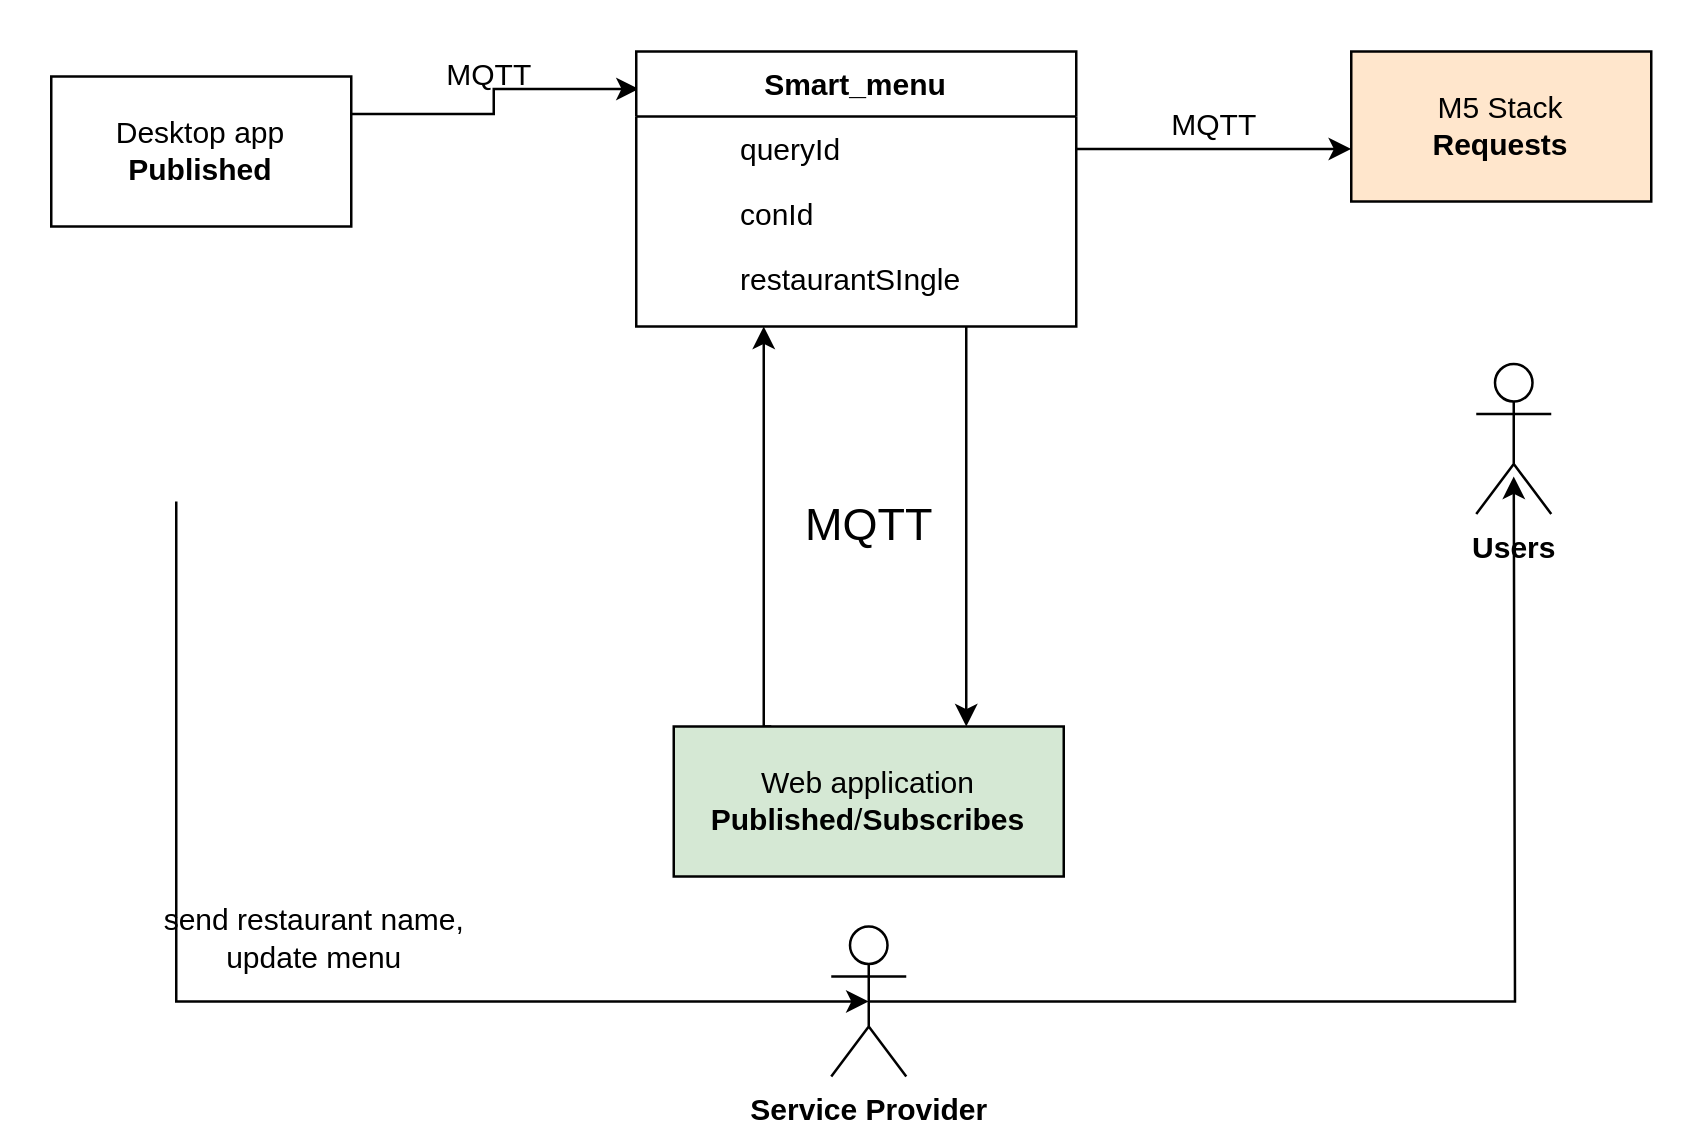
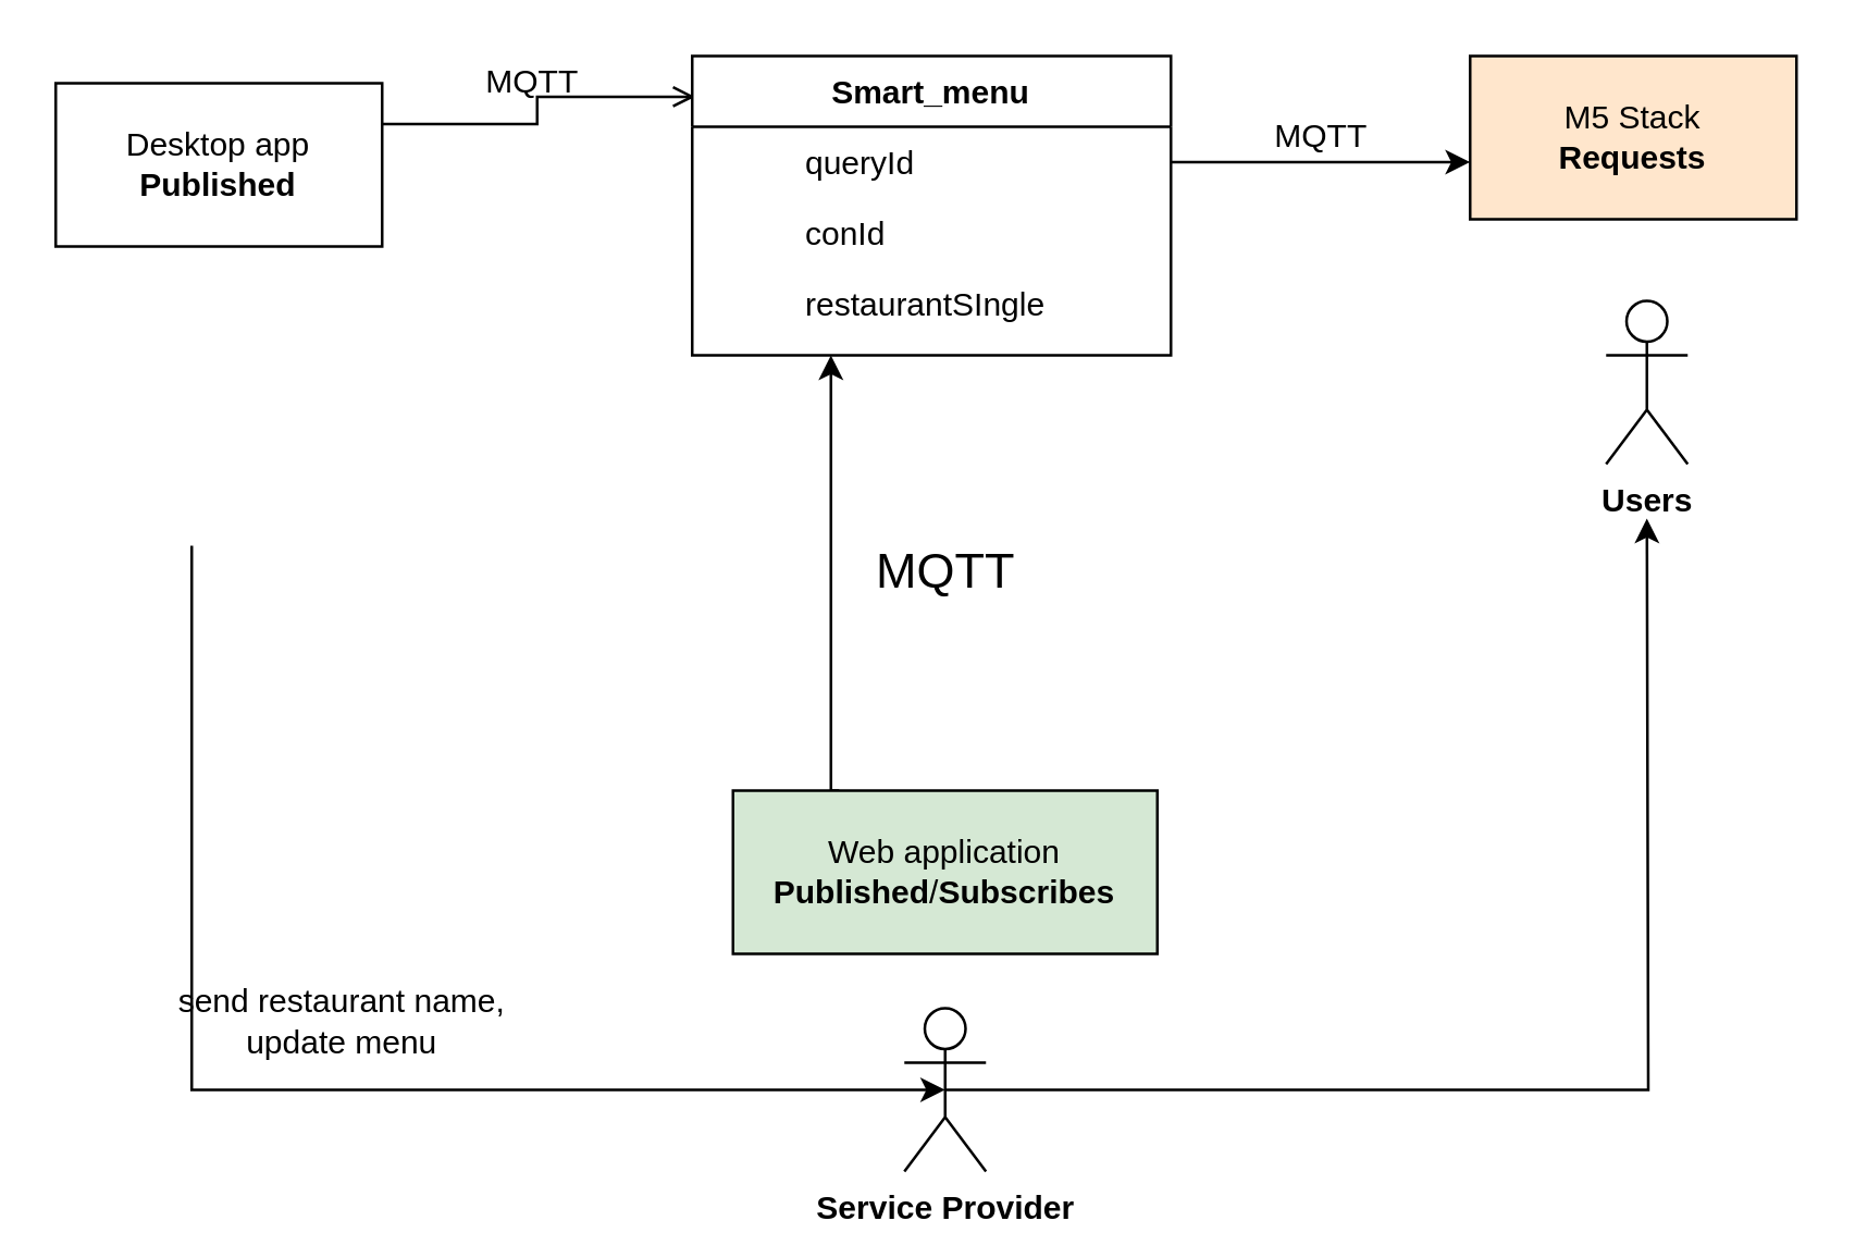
  <mxCell id="0" />
  <mxCell id="1" parent="0" />
- <mxCell id="2" style="edgeStyle=orthogonalEdgeStyle;rounded=0;orthogonalLoop=1;jettySize=auto;html=1;exitX=1;exitY=0.25;exitDx=0;exitDy=0;entryX=0.006;entryY=0.136;entryDx=0;entryDy=0;entryPerimeter=0;" edge="1" parent="1" source="3" target="8"><mxGeometry relative="1" as="geometry" /></mxCell>
+ <mxCell id="2" style="edgeStyle=orthogonalEdgeStyle;rounded=0;orthogonalLoop=1;jettySize=auto;html=1;exitX=1;exitY=0.25;exitDx=0;exitDy=0;entryX=0.006;entryY=0.136;entryDx=0;entryDy=0;entryPerimeter=0;endArrow=open;" edge="1" parent="1" source="3" target="8"><mxGeometry relative="1" as="geometry" /></mxCell>
  <mxCell id="3" value="Desktop app&lt;br&gt;&lt;b&gt;Published&lt;/b&gt;" style="rounded=0;whiteSpace=wrap;html=1;" vertex="1" parent="1"><mxGeometry x="20" y="30" width="120" height="60" as="geometry" /></mxCell>
  <mxCell id="4" value="M5 Stack&lt;br&gt;&lt;b&gt;Requests&lt;/b&gt;" style="rounded=0;whiteSpace=wrap;html=1;fillColor=#ffe6cc;" vertex="1" parent="1"><mxGeometry x="540" y="20" width="120" height="60" as="geometry" /></mxCell>
  <mxCell id="5" style="edgeStyle=orthogonalEdgeStyle;rounded=0;orthogonalLoop=1;jettySize=auto;html=1;exitX=0.25;exitY=0;exitDx=0;exitDy=0;" edge="1" parent="1" source="6"><mxGeometry relative="1" as="geometry"><mxPoint x="305" y="130" as="targetPoint" /><Array as="points"><mxPoint x="305" y="290" /></Array></mxGeometry></mxCell>
  <mxCell id="6" value="Web application&lt;br&gt;&lt;b&gt;Published&lt;/b&gt;/&lt;b&gt;Subscribes&lt;/b&gt;" style="rounded=0;whiteSpace=wrap;html=1;fillColor=#d5e8d4;" vertex="1" parent="1"><mxGeometry x="269" y="290" width="156" height="60" as="geometry" /></mxCell>
- <mxCell id="7" style="edgeStyle=orthogonalEdgeStyle;rounded=0;orthogonalLoop=1;jettySize=auto;html=1;exitX=0.75;exitY=1;exitDx=0;exitDy=0;entryX=0.75;entryY=0;entryDx=0;entryDy=0;" edge="1" parent="1" source="8" target="6"><mxGeometry relative="1" as="geometry"><Array as="points"><mxPoint x="386" y="150" /></Array></mxGeometry></mxCell>
  <mxCell id="8" value="Smart_menu" style="swimlane;fontStyle=1;childLayout=stackLayout;horizontal=1;startSize=26;horizontalStack=0;resizeParent=1;resizeLast=0;collapsible=1;marginBottom=0;rounded=0;shadow=0;strokeWidth=1;strokeColor=#000000;" vertex="1" parent="1"><mxGeometry x="254" y="20" width="176" height="110" as="geometry"><mxRectangle x="260" y="80" width="160" height="26" as="alternateBounds" /></mxGeometry></mxCell>
  <mxCell id="9" value="queryId" style="shape=partialRectangle;top=0;left=0;right=0;bottom=1;align=left;verticalAlign=top;fillColor=none;spacingLeft=40;spacingRight=4;overflow=hidden;rotatable=0;points=[[0,0.5],[1,0.5]];portConstraint=eastwest;dropTarget=0;rounded=0;shadow=0;strokeWidth=1;fontStyle=0;strokeColor=none;" vertex="1" parent="8"><mxGeometry y="26" width="176" height="26" as="geometry" /></mxCell>
  <mxCell id="10" value="" style="shape=partialRectangle;top=0;left=0;bottom=0;fillColor=none;align=left;verticalAlign=top;spacingLeft=4;spacingRight=4;overflow=hidden;rotatable=0;points=[];portConstraint=eastwest;part=1;strokeColor=none;" vertex="1" connectable="0" parent="9"><mxGeometry width="36" height="26" as="geometry" /></mxCell>
  <mxCell id="11" value="conId" style="shape=partialRectangle;top=0;left=0;right=0;bottom=1;align=left;verticalAlign=top;fillColor=none;spacingLeft=40;spacingRight=4;overflow=hidden;rotatable=0;points=[[0,0.5],[1,0.5]];portConstraint=eastwest;dropTarget=0;rounded=0;shadow=0;strokeWidth=1;fontStyle=0;strokeColor=none;" vertex="1" parent="8"><mxGeometry y="52" width="176" height="26" as="geometry" /></mxCell>
  <mxCell id="12" value="" style="shape=partialRectangle;top=0;left=0;bottom=0;fillColor=none;align=left;verticalAlign=top;spacingLeft=4;spacingRight=4;overflow=hidden;rotatable=0;points=[];portConstraint=eastwest;part=1;strokeColor=none;" vertex="1" connectable="0" parent="11"><mxGeometry width="36" height="26" as="geometry" /></mxCell>
  <mxCell id="13" value="restaurantSIngle" style="shape=partialRectangle;top=0;left=0;right=0;bottom=1;align=left;verticalAlign=top;fillColor=none;spacingLeft=40;spacingRight=4;overflow=hidden;rotatable=0;points=[[0,0.5],[1,0.5]];portConstraint=eastwest;dropTarget=0;rounded=0;shadow=0;strokeWidth=1;fontStyle=0;strokeColor=none;" vertex="1" parent="8"><mxGeometry y="78" width="176" height="26" as="geometry" /></mxCell>
  <mxCell id="14" value="" style="shape=partialRectangle;top=0;left=0;bottom=0;fillColor=none;align=left;verticalAlign=top;spacingLeft=4;spacingRight=4;overflow=hidden;rotatable=0;points=[];portConstraint=eastwest;part=1;strokeColor=none;" vertex="1" connectable="0" parent="13"><mxGeometry width="36" height="26" as="geometry" /></mxCell>
  <mxCell id="15" style="edgeStyle=orthogonalEdgeStyle;rounded=0;orthogonalLoop=1;jettySize=auto;html=1;exitX=1;exitY=0.5;exitDx=0;exitDy=0;" edge="1" parent="1" source="9"><mxGeometry relative="1" as="geometry"><mxPoint x="540" y="59" as="targetPoint" /></mxGeometry></mxCell>
  <mxCell id="16" value="MQTT" style="text;html=1;align=center;verticalAlign=middle;resizable=0;points=[];autosize=1;" vertex="1" parent="1"><mxGeometry x="170" y="20" width="50" height="20" as="geometry" /></mxCell>
  <mxCell id="17" value="MQTT" style="text;html=1;align=center;verticalAlign=middle;resizable=0;points=[];autosize=1;" vertex="1" parent="1"><mxGeometry x="460" y="40" width="50" height="20" as="geometry" /></mxCell>
  <mxCell id="18" value="&lt;font style=&quot;font-size: 18px&quot;&gt;MQTT&lt;/font&gt;" style="text;html=1;align=center;verticalAlign=middle;resizable=0;points=[];autosize=1;" vertex="1" parent="1"><mxGeometry x="312" y="200" width="70" height="20" as="geometry" /></mxCell>
  <mxCell id="19" style="edgeStyle=orthogonalEdgeStyle;rounded=0;orthogonalLoop=1;jettySize=auto;html=1;entryX=0.5;entryY=0.5;entryDx=0;entryDy=0;entryPerimeter=0;" edge="1" parent="1" target="22"><mxGeometry relative="1" as="geometry"><mxPoint x="70" y="470" as="targetPoint" /><mxPoint x="70" y="200" as="sourcePoint" /><Array as="points"><mxPoint x="70" y="400" /></Array></mxGeometry></mxCell>
- <mxCell id="20" value="&lt;b&gt;Users&lt;/b&gt;" style="shape=umlActor;verticalLabelPosition=bottom;labelBackgroundColor=#ffffff;verticalAlign=top;html=1;outlineConnect=0;" vertex="1" parent="1"><mxGeometry x="590" y="145" width="30" height="60" as="geometry" /></mxCell>
+ <mxCell id="20" value="&lt;b&gt;Users&lt;/b&gt;" style="shape=umlActor;verticalLabelPosition=bottom;labelBackgroundColor=#ffffff;verticalAlign=top;html=1;outlineConnect=0;" vertex="1" parent="1"><mxGeometry x="590" y="110" width="30" height="60" as="geometry" /></mxCell>
  <mxCell id="21" style="edgeStyle=orthogonalEdgeStyle;rounded=0;orthogonalLoop=1;jettySize=auto;html=1;exitX=0.5;exitY=0.5;exitDx=0;exitDy=0;exitPerimeter=0;" edge="1" parent="1" source="22"><mxGeometry relative="1" as="geometry"><mxPoint x="605" y="190" as="targetPoint" /></mxGeometry></mxCell>
  <mxCell id="22" value="&lt;b&gt;Service Provider&lt;/b&gt;" style="shape=umlActor;verticalLabelPosition=bottom;labelBackgroundColor=#ffffff;verticalAlign=top;html=1;outlineConnect=0;" vertex="1" parent="1"><mxGeometry x="332" y="370" width="30" height="60" as="geometry" /></mxCell>
  <mxCell id="23" value="send restaurant name,&lt;br&gt;update menu" style="text;html=1;align=center;verticalAlign=middle;resizable=0;points=[];autosize=1;" vertex="1" parent="1"><mxGeometry x="55" y="360" width="140" height="30" as="geometry" /></mxCell>
